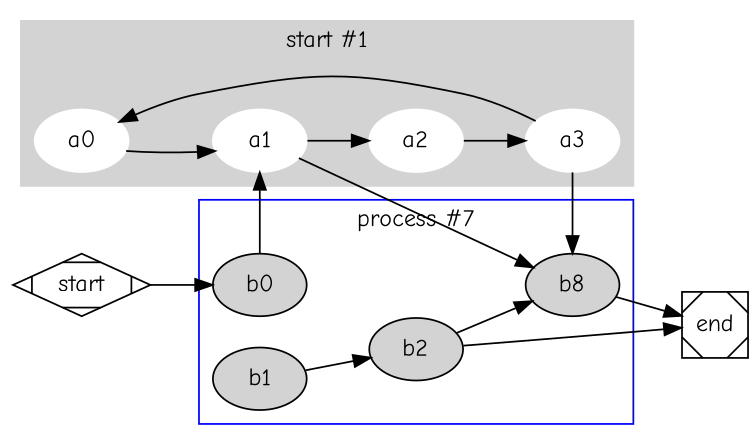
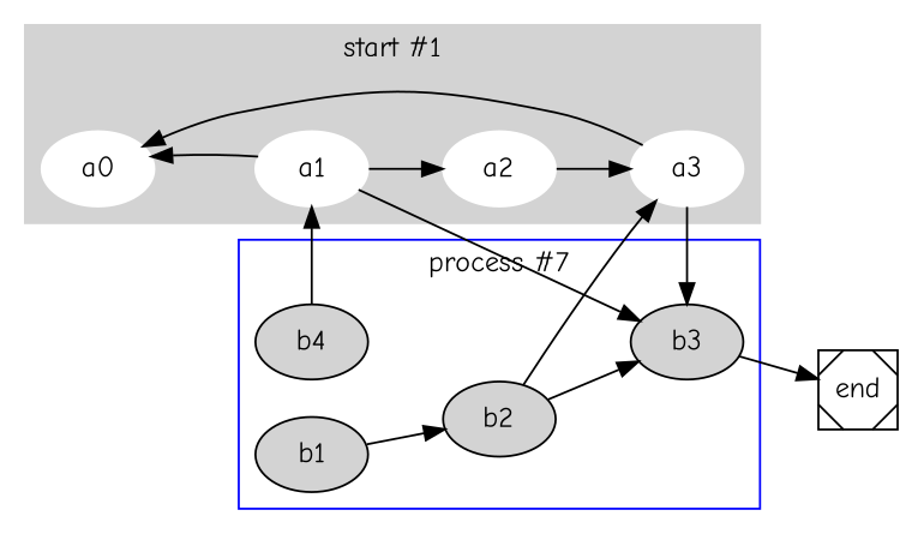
  digraph {
    fontname="Comic Neue"
    rankdir=LR
    node [fontname="Comic Neue" style=filled]
    edge [fontname="Comic Neue"]
    a0 [color=white]
    a1 [color=white]
    a2 [color=white]
    a3 [color=white]
-   b0
+   b0 [label=b4]
    b1
    b2
-   b3 [label=b8]
+   b3
    end [shape=Msquare style=""]
-   start [shape=Mdiamond style=""]
    subgraph cluster_1 {
      color=lightgrey
      label="start #1"
      style=filled
      a0
      a1
      a2
      a3
    }
    subgraph cluster_2 {
      color=blue
      label="process #7"
      b0
      b1
      b2
      b3
    }
-   a0 -> a1
+   a1 -> a0
    a1 -> a2
    a1 -> b3
    a2 -> a3
    a3 -> a0
    a3 -> b3
    b0 -> a1
    b1 -> b2
-   b2 -> end
+   b2 -> a3
    b2 -> b3
    b3 -> end
-   start -> b0
  }
